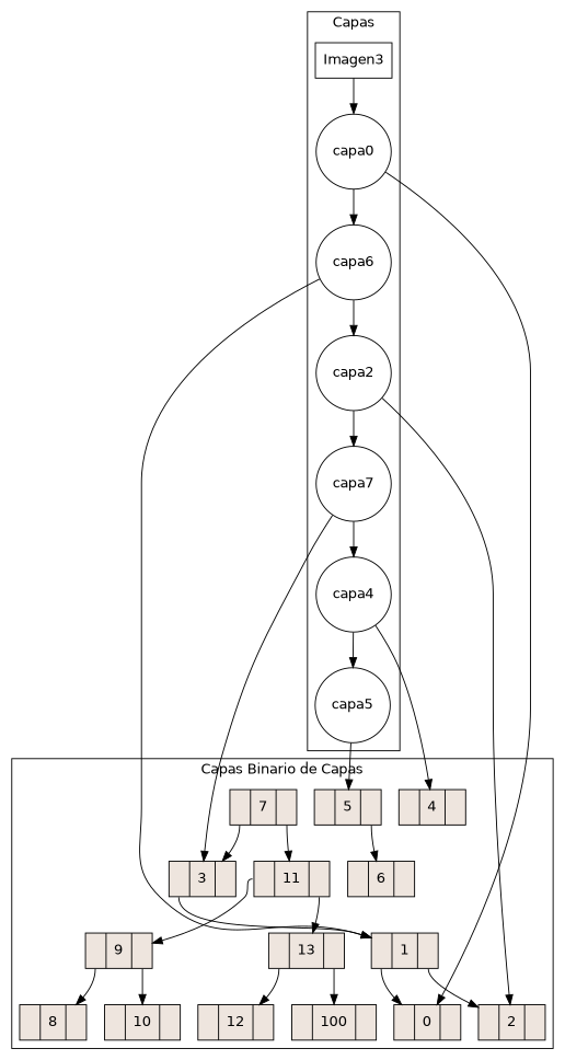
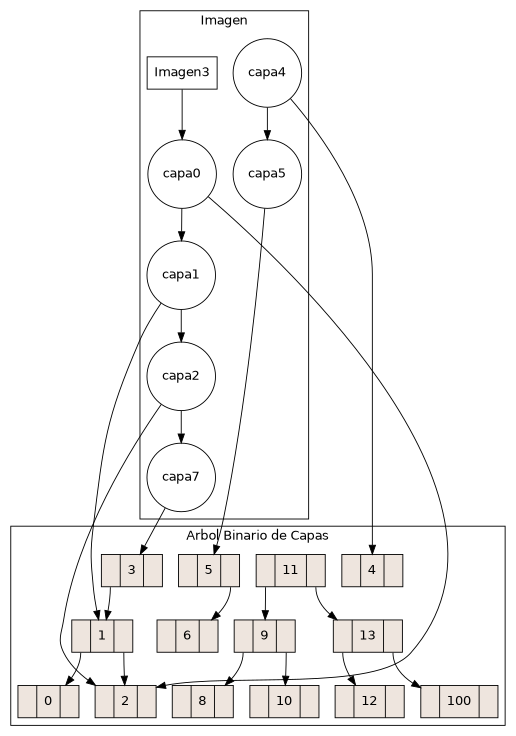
  digraph {
    fontname="DejaVu Sans"
    rankdir=TB
    node [fillcolor=seashell2 fontname="DejaVu Sans" shape=record style=filled]
    edge [fontname="DejaVu Sans"]
-   n1 [label="<C0>|7|<C1>"]
    n2 [label="<C0>|3|<C1>"]
    n3 [label="<C0>|11|<C1>"]
    n4 [label="<C0>|1|<C1>"]
    n5 [label="<C0>|5|<C1>"]
    n6 [label="<C0>|0|<C1>"]
    n7 [label="<C0>|2|<C1>"]
    n8 [label="<C0>|4|<C1>"]
    n9 [label="<C0>|6|<C1>"]
    n10 [label="<C0>|9|<C1>"]
    n11 [label="<C0>|13|<C1>"]
    n12 [label="<C0>|8|<C1>"]
    n13 [label="<C0>|10|<C1>"]
    n14 [label="<C0>|12|<C1>"]
    n15 [label="<C0>|100|<C1>"]
    Imagen3 [fillcolor="" style=""]
    capa0 [shape=circle fillcolor="" style=""]
-   capa1 [shape=circle label=capa6 fillcolor="" style=""]
+   capa1 [shape=circle fillcolor="" style=""]
    capa2 [shape=circle fillcolor="" style=""]
    n20 [label=capa7 shape=circle fillcolor="" style=""]
    capa4 [shape=circle fillcolor="" style=""]
    capa5 [shape=circle fillcolor="" style=""]
    subgraph cluster_1 {
-     label="Capas Binario de Capas"
-     n1
+     label="Arbol Binario de Capas"
      n2
      n3
      n4
      n5
      n6
      n7
      n8
      n9
      n10
      n11
      n12
      n13
      n14
      n15
    }
    subgraph cluster_2 {
-     label=Capas
+     label=Imagen
      Imagen3
      capa0
      capa1
      capa2
      n20
      capa4
      capa5
    }
-   n1 -> n2 [tailport=C0]
-   n1 -> n3 [tailport=C1]
    n2 -> n4 [tailport=C0]
    n3 -> n10 [tailport=C0]
    n3 -> n11 [tailport=C1]
    n4 -> n6 [tailport=C0]
    n4 -> n7 [tailport=C1]
    n5 -> n9 [tailport=C1]
    n10 -> n12 [tailport=C0]
    n10 -> n13 [tailport=C1]
    n11 -> n14 [tailport=C0]
    n11 -> n15 [tailport=C1]
    Imagen3 -> capa0
-   capa0 -> n6
+   capa0 -> n7
    capa0 -> capa1
    capa1 -> n4
    capa1 -> capa2
    capa2 -> n7
    capa2 -> n20
    n20 -> n2
-   n20 -> capa4
    capa4 -> n8
    capa4 -> capa5
    capa5 -> n5
  }
